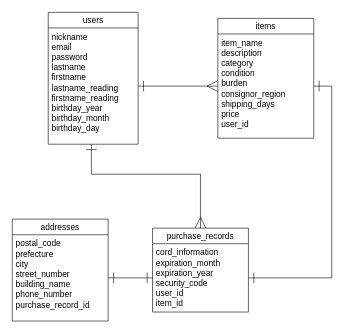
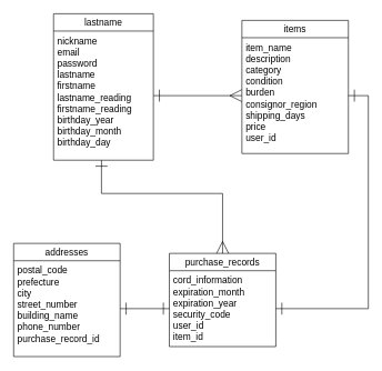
  <mxCell id="0" />
  <mxCell id="1" parent="0" />
- <mxCell id="2" value="users" style="swimlane;fontStyle=0;childLayout=stackLayout;horizontal=1;startSize=26;horizontalStack=0;resizeParent=1;resizeParentMax=0;resizeLast=0;collapsible=1;marginBottom=0;align=center;fontSize=14;" parent="1" vertex="1"><mxGeometry x="80" y="20" width="150" height="220" as="geometry" /></mxCell>
+ <mxCell id="2" value="lastname" style="swimlane;fontStyle=0;childLayout=stackLayout;horizontal=1;startSize=26;horizontalStack=0;resizeParent=1;resizeParentMax=0;resizeLast=0;collapsible=1;marginBottom=0;align=center;fontSize=14;" parent="1" vertex="1"><mxGeometry x="80" y="20" width="150" height="220" as="geometry" /></mxCell>
  <mxCell id="3" value="nickname&#10;email&#10;password&#10;lastname&#10;firstname&#10;lastname_reading&#10;firstname_reading&#10;birthday_year&#10;birthday_month&#10;birthday_day" style="text;strokeColor=none;fillColor=none;spacingLeft=4;spacingRight=4;overflow=hidden;rotatable=0;points=[[0,0.5],[1,0.5]];portConstraint=eastwest;fontSize=14;" parent="2" vertex="1"><mxGeometry y="26" width="150" height="194" as="geometry" /></mxCell>
  <mxCell id="4" style="edgeStyle=orthogonalEdgeStyle;rounded=0;orthogonalLoop=1;jettySize=auto;html=1;startArrow=ERmany;startFill=0;endArrow=ERone;endFill=0;endSize=16;startSize=16;fontSize=14;exitX=0;exitY=0.5;exitDx=0;exitDy=0;entryX=1;entryY=0.5;entryDx=0;entryDy=0;" parent="1" source="6" target="3" edge="1"><mxGeometry relative="1" as="geometry"><mxPoint x="124" y="180" as="targetPoint" /><mxPoint x="124" y="101" as="sourcePoint" /></mxGeometry></mxCell>
  <mxCell id="5" value="items" style="swimlane;fontStyle=0;childLayout=stackLayout;horizontal=1;startSize=26;horizontalStack=0;resizeParent=1;resizeParentMax=0;resizeLast=0;collapsible=1;marginBottom=0;align=center;fontSize=14;rotation=0;" parent="1" vertex="1"><mxGeometry x="363" y="30" width="160" height="200" as="geometry"><mxRectangle x="500" y="110" width="50" height="26" as="alternateBounds" /></mxGeometry></mxCell>
  <mxCell id="6" value="item_name&#10;description&#10;category&#10;condition&#10;burden&#10;consignor_region&#10;shipping_days&#10;price&#10;user_id" style="text;strokeColor=none;fillColor=none;spacingLeft=4;spacingRight=4;overflow=hidden;rotatable=0;points=[[0,0.5],[1,0.5]];portConstraint=eastwest;fontSize=14;rotation=0;" parent="5" vertex="1"><mxGeometry y="26" width="160" height="174" as="geometry" /></mxCell>
  <mxCell id="7" value="purchase_records" style="swimlane;fontStyle=0;childLayout=stackLayout;horizontal=1;startSize=26;horizontalStack=0;resizeParent=1;resizeParentMax=0;resizeLast=0;collapsible=1;marginBottom=0;align=center;fontSize=14;rotation=0;" vertex="1" parent="1"><mxGeometry x="254" y="380" width="160" height="140" as="geometry"><mxRectangle x="500" y="110" width="50" height="26" as="alternateBounds" /></mxGeometry></mxCell>
  <mxCell id="8" value="cord_information&#10;expiration_month&#10;expiration_year&#10;security_code&#10;user_id&#10;item_id" style="text;strokeColor=none;fillColor=none;spacingLeft=4;spacingRight=4;overflow=hidden;rotatable=0;points=[[0,0.5],[1,0.5]];portConstraint=eastwest;fontSize=14;rotation=0;" vertex="1" parent="7"><mxGeometry y="26" width="160" height="114" as="geometry" /></mxCell>
  <mxCell id="9" value="addresses" style="swimlane;fontStyle=0;childLayout=stackLayout;horizontal=1;startSize=26;horizontalStack=0;resizeParent=1;resizeParentMax=0;resizeLast=0;collapsible=1;marginBottom=0;align=center;fontSize=14;rotation=0;" vertex="1" parent="1"><mxGeometry x="20" y="365" width="160" height="170" as="geometry"><mxRectangle x="500" y="110" width="50" height="26" as="alternateBounds" /></mxGeometry></mxCell>
  <mxCell id="10" value="postal_code&#10;prefecture&#10;city&#10;street_number&#10;building_name&#10;phone_number&#10;purchase_record_id&#10;" style="text;strokeColor=none;fillColor=none;spacingLeft=4;spacingRight=4;overflow=hidden;rotatable=0;points=[[0,0.5],[1,0.5]];portConstraint=eastwest;fontSize=14;rotation=0;" vertex="1" parent="9"><mxGeometry y="26" width="160" height="144" as="geometry" /></mxCell>
  <mxCell id="11" style="edgeStyle=orthogonalEdgeStyle;rounded=0;orthogonalLoop=1;jettySize=auto;html=1;startArrow=ERmany;startFill=0;endArrow=ERone;endFill=0;endSize=16;startSize=16;fontSize=14;exitX=0.5;exitY=0;exitDx=0;exitDy=0;" edge="1" parent="1" source="7" target="3"><mxGeometry relative="1" as="geometry"><mxPoint x="50" y="260" as="targetPoint" /><mxPoint x="348" y="360" as="sourcePoint" /><Array as="points"><mxPoint x="334" y="290" /><mxPoint x="152" y="290" /></Array></mxGeometry></mxCell>
  <mxCell id="12" style="edgeStyle=orthogonalEdgeStyle;rounded=0;orthogonalLoop=1;jettySize=auto;html=1;startArrow=ERone;startFill=0;endArrow=ERone;endFill=0;endSize=16;startSize=16;fontSize=14;entryX=1;entryY=0.5;entryDx=0;entryDy=0;exitX=1;exitY=0.5;exitDx=0;exitDy=0;" edge="1" parent="1" source="8" target="6"><mxGeometry relative="1" as="geometry"><mxPoint x="420" y="410" as="targetPoint" /><mxPoint x="669" y="390" as="sourcePoint" /></mxGeometry></mxCell>
  <mxCell id="13" style="edgeStyle=orthogonalEdgeStyle;rounded=0;orthogonalLoop=1;jettySize=auto;html=1;startArrow=ERone;startFill=0;endArrow=ERone;endFill=0;endSize=16;startSize=16;fontSize=14;entryX=1;entryY=0.5;entryDx=0;entryDy=0;exitX=0;exitY=0.5;exitDx=0;exitDy=0;" edge="1" parent="1" source="8" target="10"><mxGeometry relative="1" as="geometry"><mxPoint x="224" y="420" as="targetPoint" /><mxPoint x="149" y="670" as="sourcePoint" /></mxGeometry></mxCell>
